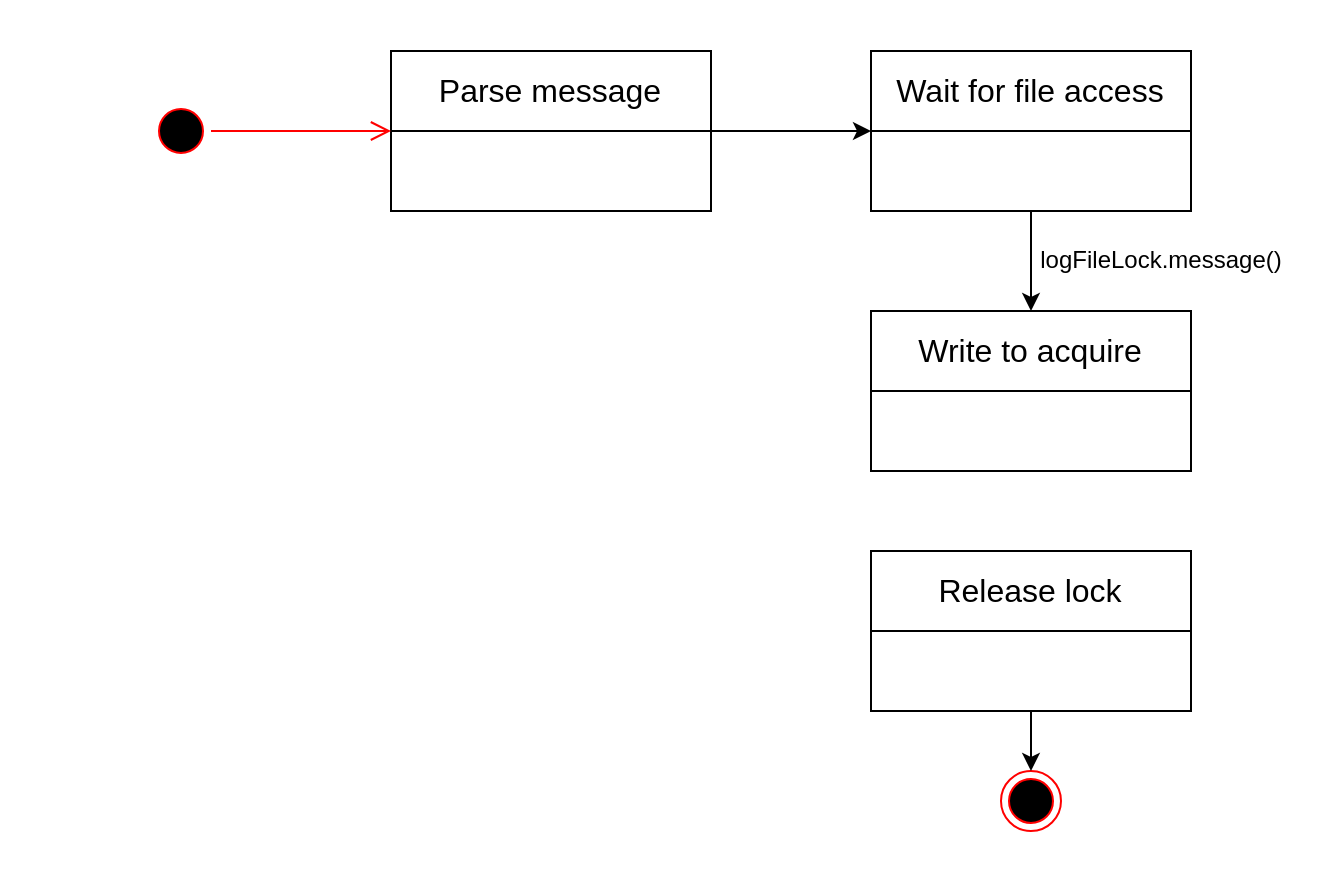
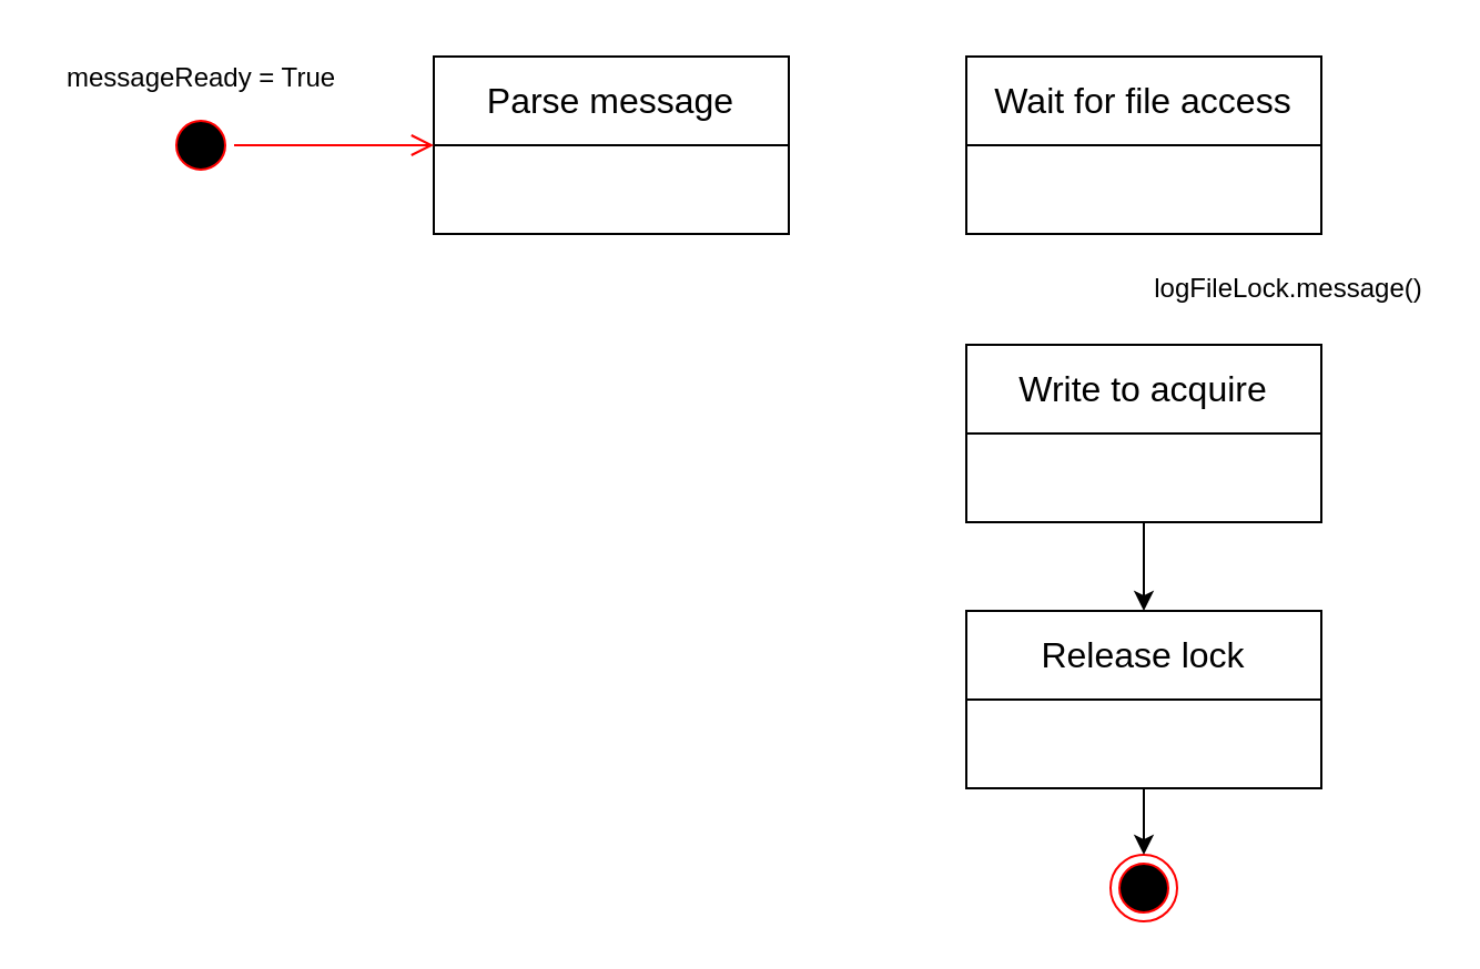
  <mxCell id="0" />
  <mxCell id="1" parent="0" />
- <mxCell id="2" style="edgeStyle=orthogonalEdgeStyle;rounded=0;orthogonalLoop=1;jettySize=auto;html=1;entryX=0;entryY=0.5;entryDx=0;entryDy=0;" edge="1" parent="1" source="3" target="8"><mxGeometry relative="1" as="geometry" /></mxCell>
  <mxCell id="3" value="Parse message" style="swimlane;fontStyle=0;childLayout=stackLayout;horizontal=1;startSize=40;fillColor=none;horizontalStack=0;resizeParent=1;resizeParentMax=0;resizeLast=0;collapsible=1;marginBottom=0;whiteSpace=wrap;html=1;fontSize=16;" vertex="1" parent="1"><mxGeometry x="195" y="25" width="160" height="80" as="geometry" /></mxCell>
  <mxCell id="4" value="" style="ellipse;html=1;shape=startState;fillColor=#000000;strokeColor=#ff0000;" vertex="1" parent="1"><mxGeometry x="75" y="50" width="30" height="30" as="geometry" /></mxCell>
  <mxCell id="5" value="" style="edgeStyle=orthogonalEdgeStyle;html=1;verticalAlign=bottom;endArrow=open;endSize=8;strokeColor=#ff0000;rounded=0;entryX=0;entryY=0.5;entryDx=0;entryDy=0;" edge="1" source="4" parent="1" target="3"><mxGeometry relative="1" as="geometry"><mxPoint x="80" y="135" as="targetPoint" /></mxGeometry></mxCell>
- <mxCell id="7" style="edgeStyle=orthogonalEdgeStyle;rounded=0;orthogonalLoop=1;jettySize=auto;html=1;entryX=0.5;entryY=0;entryDx=0;entryDy=0;" edge="1" parent="1" source="8" target="11"><mxGeometry relative="1" as="geometry" /></mxCell>
+ <mxCell id="6" value="messageReady = True" style="text;html=1;align=center;verticalAlign=middle;resizable=0;points=[];autosize=1;strokeColor=none;fillColor=none;" vertex="1" parent="1"><mxGeometry x="20" y="20" width="140" height="30" as="geometry" /></mxCell>
  <mxCell id="8" value="Wait for file access" style="swimlane;fontStyle=0;childLayout=stackLayout;horizontal=1;startSize=40;fillColor=none;horizontalStack=0;resizeParent=1;resizeParentMax=0;resizeLast=0;collapsible=1;marginBottom=0;whiteSpace=wrap;html=1;fontSize=16;" vertex="1" parent="1"><mxGeometry x="435" y="25" width="160" height="80" as="geometry" /></mxCell>
  <mxCell id="9" value="logFileLock.message()" style="text;html=1;align=center;verticalAlign=middle;resizable=0;points=[];autosize=1;strokeColor=none;fillColor=none;" vertex="1" parent="1"><mxGeometry x="515" y="115" width="130" height="30" as="geometry" /></mxCell>
+ <mxCell id="10" style="edgeStyle=orthogonalEdgeStyle;rounded=0;orthogonalLoop=1;jettySize=auto;html=1;entryX=0.5;entryY=0;entryDx=0;entryDy=0;" edge="1" parent="1" source="11" target="14"><mxGeometry relative="1" as="geometry" /></mxCell>
  <mxCell id="11" value="Write to acquire" style="swimlane;fontStyle=0;childLayout=stackLayout;horizontal=1;startSize=40;fillColor=none;horizontalStack=0;resizeParent=1;resizeParentMax=0;resizeLast=0;collapsible=1;marginBottom=0;whiteSpace=wrap;html=1;fontSize=16;" vertex="1" parent="1"><mxGeometry x="435" y="155" width="160" height="80" as="geometry" /></mxCell>
  <mxCell id="12" value="" style="ellipse;html=1;shape=endState;fillColor=#000000;strokeColor=#ff0000;" vertex="1" parent="1"><mxGeometry x="500" y="385" width="30" height="30" as="geometry" /></mxCell>
  <mxCell id="13" style="edgeStyle=orthogonalEdgeStyle;rounded=0;orthogonalLoop=1;jettySize=auto;html=1;entryX=0.5;entryY=0;entryDx=0;entryDy=0;" edge="1" parent="1" source="14" target="12"><mxGeometry relative="1" as="geometry" /></mxCell>
  <mxCell id="14" value="Release lock" style="swimlane;fontStyle=0;childLayout=stackLayout;horizontal=1;startSize=40;fillColor=none;horizontalStack=0;resizeParent=1;resizeParentMax=0;resizeLast=0;collapsible=1;marginBottom=0;whiteSpace=wrap;html=1;fontSize=16;" vertex="1" parent="1"><mxGeometry x="435" y="275" width="160" height="80" as="geometry" /></mxCell>
